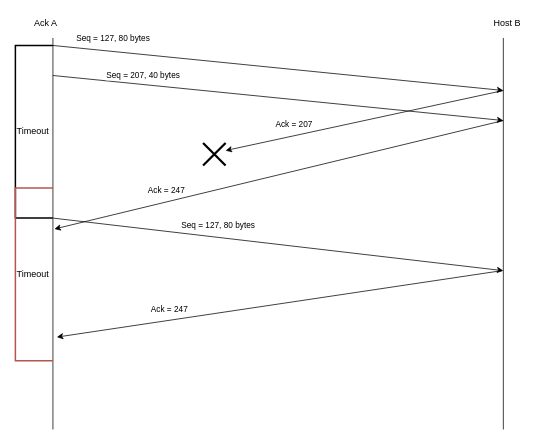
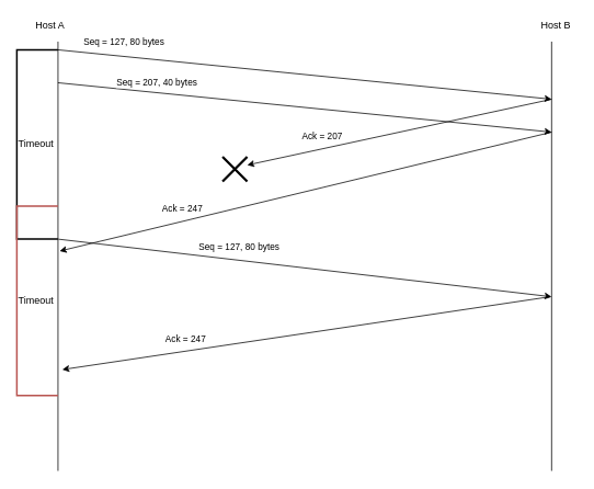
  <mxCell id="0" />
  <mxCell id="1" parent="0" />
- <mxCell id="2" value="Ack A" style="text;html=1;align=center;verticalAlign=middle;resizable=0;points=[];autosize=1;strokeColor=none;fillColor=none;" vertex="1" parent="1"><mxGeometry x="35" y="20" width="50" height="20" as="geometry" /></mxCell>
+ <mxCell id="2" value="Host A" style="text;html=1;align=center;verticalAlign=middle;resizable=0;points=[];autosize=1;strokeColor=none;fillColor=none;" vertex="1" parent="1"><mxGeometry x="35" y="20" width="50" height="20" as="geometry" /></mxCell>
  <mxCell id="3" value="Host B" style="text;html=1;align=center;verticalAlign=middle;resizable=0;points=[];autosize=1;strokeColor=none;fillColor=none;" vertex="1" parent="1"><mxGeometry x="650" y="20" width="50" height="20" as="geometry" /></mxCell>
  <mxCell id="4" value="" style="endArrow=none;html=1;rounded=0;" edge="1" parent="1"><mxGeometry width="50" height="50" relative="1" as="geometry"><mxPoint x="70" y="571.6" as="sourcePoint" /><mxPoint x="70" y="50" as="targetPoint" /></mxGeometry></mxCell>
  <mxCell id="5" value="" style="endArrow=none;html=1;rounded=0;" edge="1" parent="1"><mxGeometry width="50" height="50" relative="1" as="geometry"><mxPoint x="670" y="571.6" as="sourcePoint" /><mxPoint x="670" y="50" as="targetPoint" /></mxGeometry></mxCell>
  <mxCell id="6" value="Timeout" style="strokeWidth=2;html=1;shape=mxgraph.flowchart.annotation_1;align=left;pointerEvents=1;" vertex="1" parent="1"><mxGeometry x="20" y="60" width="50" height="230" as="geometry" /></mxCell>
  <mxCell id="7" value="Seq = 127, 80 bytes" style="endArrow=classic;html=1;rounded=0;exitX=1;exitY=0;exitDx=0;exitDy=0;exitPerimeter=0;" edge="1" parent="1" source="6"><mxGeometry x="-0.739" y="18" width="50" height="50" relative="1" as="geometry"><mxPoint x="350" y="270" as="sourcePoint" /><mxPoint x="670" y="120" as="targetPoint" /><mxPoint as="offset" /></mxGeometry></mxCell>
  <mxCell id="8" value="Seq = 207, 40 bytes" style="endArrow=classic;html=1;rounded=0;exitX=1;exitY=0;exitDx=0;exitDy=0;exitPerimeter=0;" edge="1" parent="1"><mxGeometry x="-0.604" y="12" width="50" height="50" relative="1" as="geometry"><mxPoint x="70" y="100" as="sourcePoint" /><mxPoint x="670" y="160" as="targetPoint" /><mxPoint as="offset" /></mxGeometry></mxCell>
  <mxCell id="9" value="Ack = 207" style="endArrow=classic;html=1;rounded=0;" edge="1" parent="1"><mxGeometry x="0.489" y="-15" width="50" height="50" relative="1" as="geometry"><mxPoint x="670" y="120" as="sourcePoint" /><mxPoint x="300" y="200" as="targetPoint" /><mxPoint as="offset" /></mxGeometry></mxCell>
  <mxCell id="10" value="Timeout" style="strokeWidth=2;html=1;shape=mxgraph.flowchart.annotation_1;align=left;pointerEvents=1;fillColor=#f8cecc;strokeColor=#b85450;" vertex="1" parent="1"><mxGeometry x="20" y="250" width="50" height="230" as="geometry" /></mxCell>
  <mxCell id="11" value="" style="shape=umlDestroy;whiteSpace=wrap;html=1;strokeWidth=3;" vertex="1" parent="1"><mxGeometry x="270" y="190" width="30" height="30" as="geometry" /></mxCell>
  <mxCell id="12" value="Ack = 247" style="endArrow=classic;html=1;rounded=0;entryX=1.04;entryY=0.237;entryDx=0;entryDy=0;entryPerimeter=0;" edge="1" parent="1" target="10"><mxGeometry x="0.489" y="-15" width="50" height="50" relative="1" as="geometry"><mxPoint x="670" y="160" as="sourcePoint" /><mxPoint x="300" y="240" as="targetPoint" /><mxPoint as="offset" /></mxGeometry></mxCell>
  <mxCell id="13" value="Seq = 127, 80 bytes" style="endArrow=classic;html=1;rounded=0;exitX=1.008;exitY=0.174;exitDx=0;exitDy=0;exitPerimeter=0;" edge="1" parent="1" source="10"><mxGeometry x="-0.274" y="16" width="50" height="50" relative="1" as="geometry"><mxPoint x="70" y="300" as="sourcePoint" /><mxPoint x="670" y="360" as="targetPoint" /><mxPoint as="offset" /></mxGeometry></mxCell>
  <mxCell id="14" value="Ack = 247" style="endArrow=classic;html=1;rounded=0;entryX=1.104;entryY=0.863;entryDx=0;entryDy=0;entryPerimeter=0;" edge="1" parent="1" target="10"><mxGeometry x="0.489" y="-15" width="50" height="50" relative="1" as="geometry"><mxPoint x="668" y="360" as="sourcePoint" /><mxPoint x="70" y="504.51" as="targetPoint" /><mxPoint as="offset" /></mxGeometry></mxCell>
